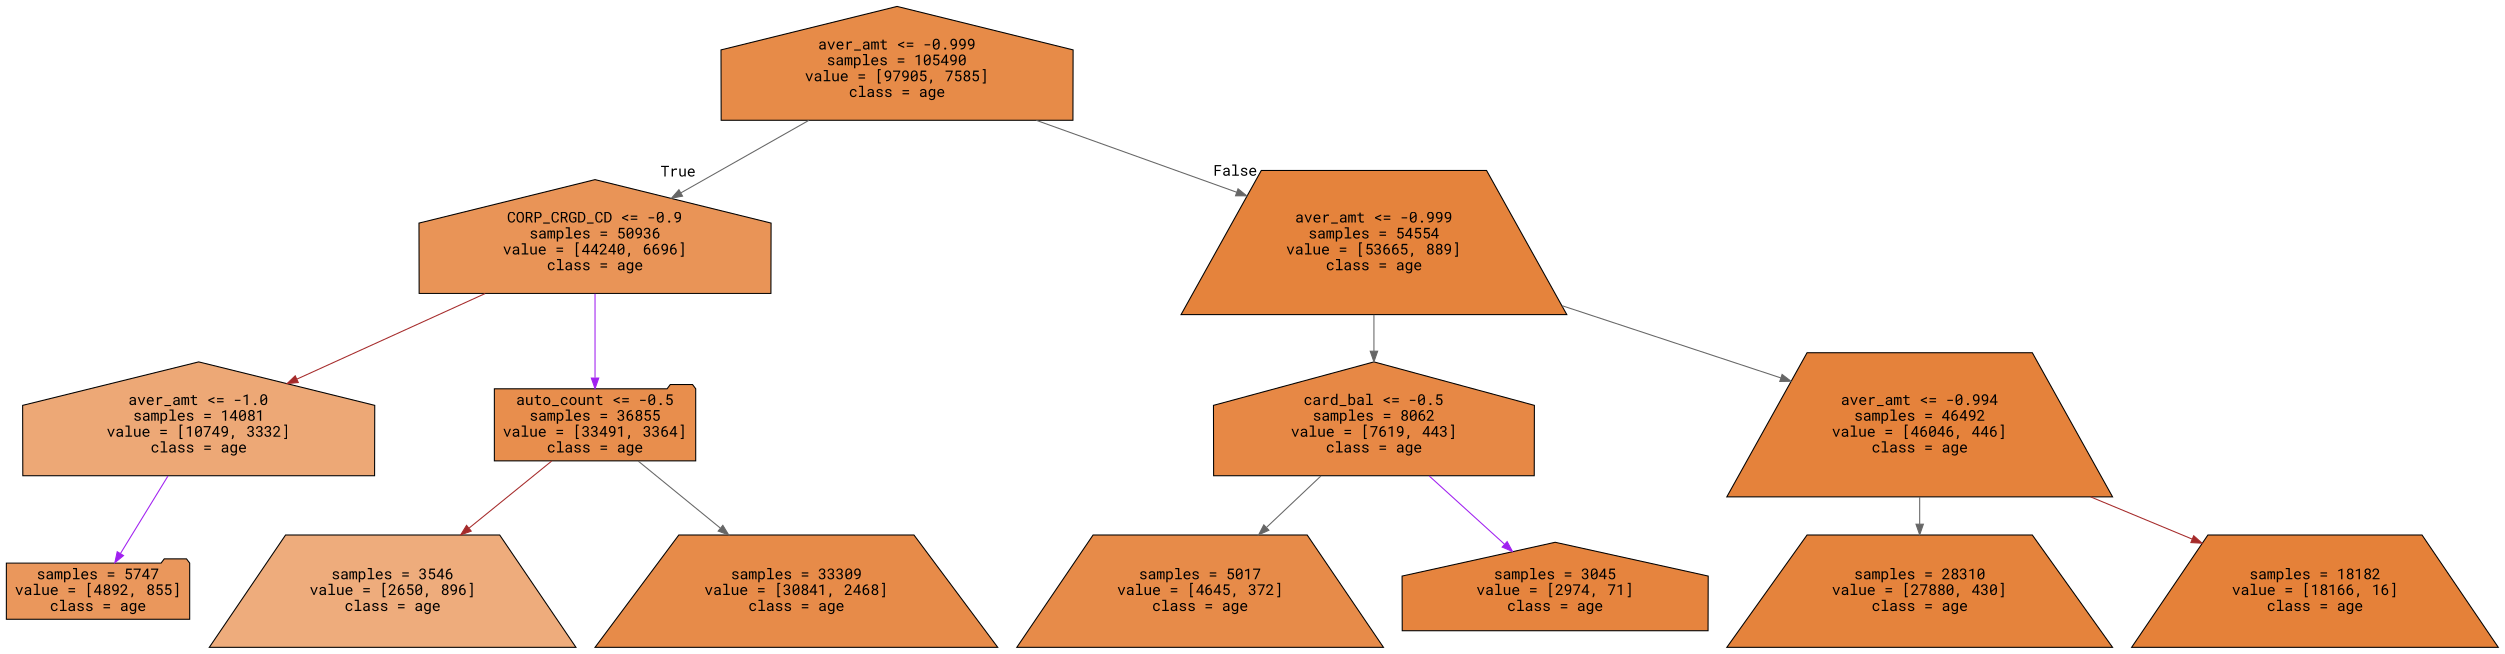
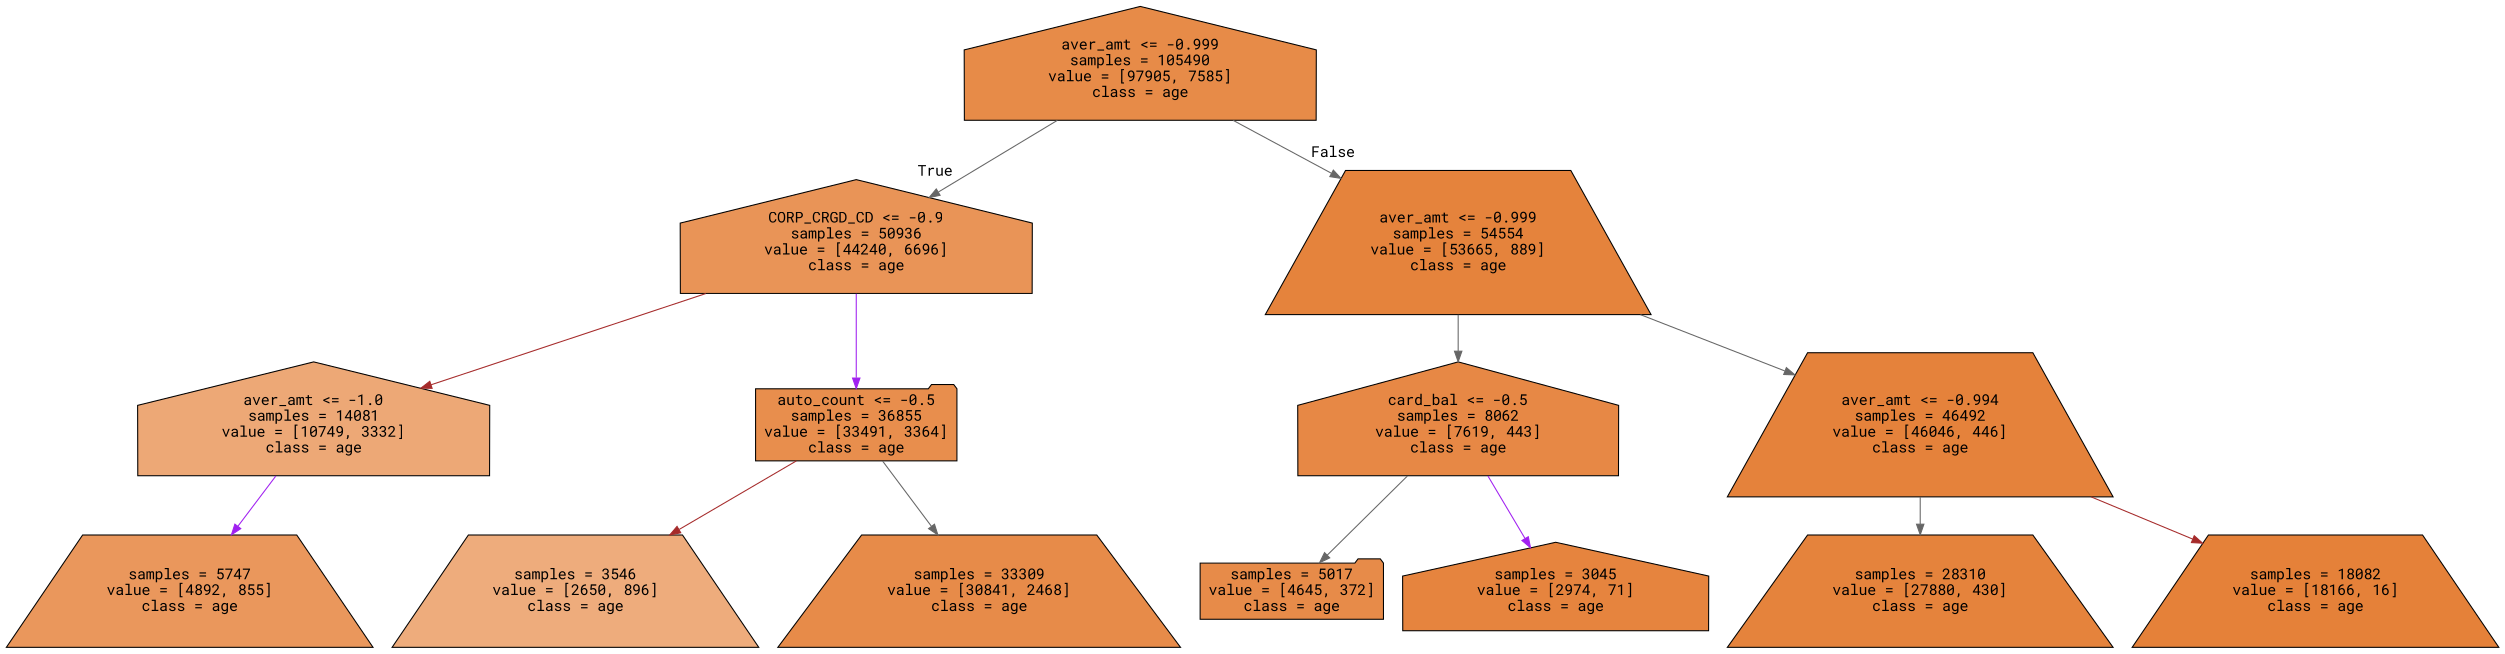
  digraph {
    fontname="Roboto Mono"
    node [color=black fillcolor="#e5833c" fontname="Roboto Mono" shape=trapezium style=filled]
    edge [color=gray40 fontname="Roboto Mono"]
    n1 [fillcolor="#e78b48" label="aver_amt <= -0.999\nsamples = 105490\nvalue = [97905, 7585]\nclass = age" shape=house]
    n2 [fillcolor="#e99457" label="CORP_CRGD_CD <= -0.9\nsamples = 50936\nvalue = [44240, 6696]\nclass = age" shape=house]
    n3 [label="aver_amt <= -0.999\nsamples = 54554\nvalue = [53665, 889]\nclass = age"]
    n4 [fillcolor="#eda876" label="aver_amt <= -1.0\nsamples = 14081\nvalue = [10749, 3332]\nclass = age" shape=house]
    n5 [fillcolor="#e88e4d" label="auto_count <= -0.5\nsamples = 36855\nvalue = [33491, 3364]\nclass = age" shape=folder]
    n6 [fillcolor="#e78845" label="card_bal <= -0.5\nsamples = 8062\nvalue = [7619, 443]\nclass = age" shape=house]
    n7 [fillcolor="#e5823b" label="aver_amt <= -0.994\nsamples = 46492\nvalue = [46046, 446]\nclass = age"]
-   n8 [fillcolor="#ea975c" label="samples = 5747\nvalue = [4892, 855]\nclass = age" shape=folder]
+   n8 [fillcolor="#ea975c" label="samples = 5747\nvalue = [4892, 855]\nclass = age"]
    n9 [fillcolor="#eeac7c" label="samples = 3546\nvalue = [2650, 896]\nclass = age"]
    n10 [fillcolor="#e78b49" label="samples = 33309\nvalue = [30841, 2468]\nclass = age"]
-   n11 [fillcolor="#e78b49" label="samples = 5017\nvalue = [4645, 372]\nclass = age"]
+   n11 [fillcolor="#e78b49" label="samples = 5017\nvalue = [4645, 372]\nclass = age" shape=folder]
    n12 [fillcolor="#e6843e" label="samples = 3045\nvalue = [2974, 71]\nclass = age" shape=house]
    n13 [label="samples = 28310\nvalue = [27880, 430]\nclass = age"]
-   n14 [fillcolor="#e58139" label="samples = 18182\nvalue = [18166, 16]\nclass = age"]
+   n14 [fillcolor="#e58139" label="samples = 18082\nvalue = [18166, 16]\nclass = age"]
    n1 -> n2 [headlabel=True labelangle=45 labeldistance=2.5]
    n1 -> n3 [headlabel=False labelangle=-45 labeldistance=2.5]
    n2 -> n4 [color=brown]
    n2 -> n5 [color=purple]
    n3 -> n6
    n3 -> n7
    n4 -> n8 [color=purple]
    n5 -> n9 [color=brown]
    n5 -> n10
    n6 -> n11
    n6 -> n12 [color=purple]
    n7 -> n13
    n7 -> n14 [color=brown]
  }
